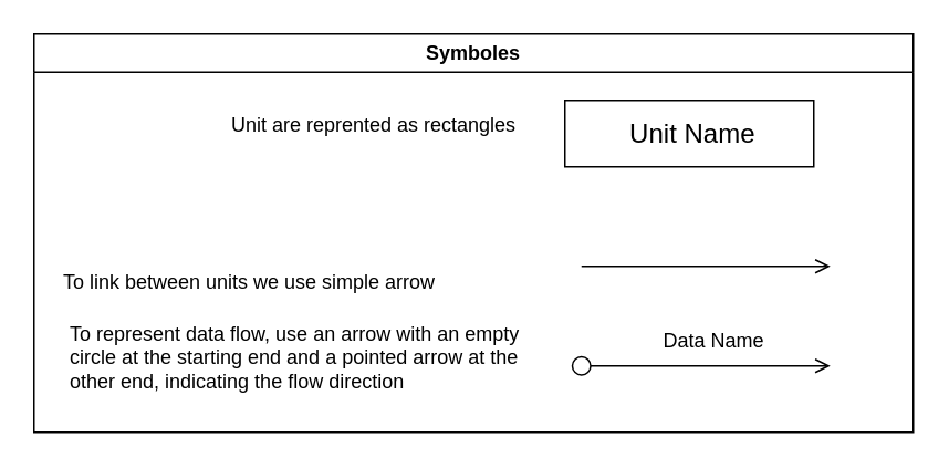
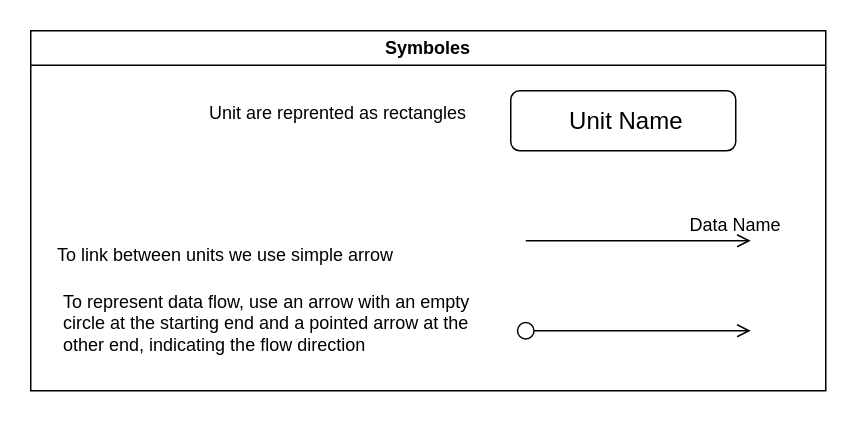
  <mxCell id="0" />
  <mxCell id="1" parent="0" />
  <mxCell id="2" value="" style="endArrow=open;endSize=7;html=1;rounded=0;" edge="1" parent="1"><mxGeometry width="160" relative="1" as="geometry"><mxPoint x="350" y="160" as="sourcePoint" /><mxPoint x="500" y="160" as="targetPoint" /></mxGeometry></mxCell>
  <mxCell id="3" value="" style="html=1;verticalAlign=bottom;startArrow=oval;startFill=0;endArrow=open;startSize=11;endSize=7;curved=0;rounded=0;targetPerimeterSpacing=15;sourcePerimeterSpacing=19;jumpStyle=none;" edge="1" parent="1"><mxGeometry width="80" relative="1" as="geometry"><mxPoint x="350" y="220" as="sourcePoint" /><mxPoint x="500" y="220" as="targetPoint" /></mxGeometry></mxCell>
  <mxCell id="4" value="Symboles" style="swimlane;whiteSpace=wrap;html=1;" vertex="1" parent="1"><mxGeometry x="20" y="20" width="530" height="240" as="geometry" /></mxCell>
- <mxCell id="5" value="&lt;font style=&quot;font-size: 16px;&quot;&gt;&amp;nbsp;Unit N&lt;font style=&quot;&quot;&gt;am&lt;/font&gt;e&lt;/font&gt;" style="rounded=0;whiteSpace=wrap;html=1;align=center;fillColor=none;" vertex="1" parent="4"><mxGeometry x="320" y="40" width="150" height="40" as="geometry" /></mxCell>
+ <mxCell id="5" value="&lt;font style=&quot;font-size: 16px;&quot;&gt;&amp;nbsp;Unit N&lt;font style=&quot;&quot;&gt;am&lt;/font&gt;e&lt;/font&gt;" style="whiteSpace=wrap;html=1;align=center;fillColor=none;rounded=1;" vertex="1" parent="4"><mxGeometry x="320" y="40" width="150" height="40" as="geometry" /></mxCell>
  <mxCell id="6" value="Unit are reprented as rectangles" style="text;html=1;align=center;verticalAlign=middle;whiteSpace=wrap;rounded=0;" vertex="1" parent="4"><mxGeometry x="100" y="40" width="210" height="30" as="geometry" /></mxCell>
  <mxCell id="7" value="To link between units we use simple arrow" style="text;html=1;align=center;verticalAlign=middle;whiteSpace=wrap;rounded=0;" vertex="1" parent="4"><mxGeometry x="15" y="135" width="230" height="30" as="geometry" /></mxCell>
- <mxCell id="8" value="Data Name" style="text;html=1;align=center;verticalAlign=middle;whiteSpace=wrap;rounded=0;" vertex="1" parent="4"><mxGeometry x="370" y="170" width="80" height="30" as="geometry" /></mxCell>
+ <mxCell id="8" value="Data Name" style="text;html=1;align=center;verticalAlign=middle;whiteSpace=wrap;rounded=0;" vertex="1" parent="4"><mxGeometry x="430" y="115" width="80" height="30" as="geometry" /></mxCell>
  <mxCell id="9" value="To represent data flow, use an arrow with an empty circle at the starting end and a pointed arrow at the other end, indicating the flow direction" style="text;html=1;align=left;verticalAlign=middle;whiteSpace=wrap;rounded=0;" vertex="1" parent="4"><mxGeometry x="20" y="180" width="300" height="30" as="geometry" /></mxCell>
